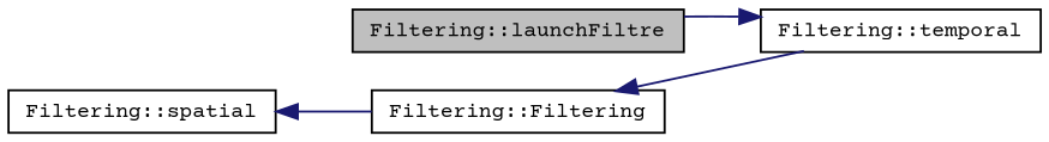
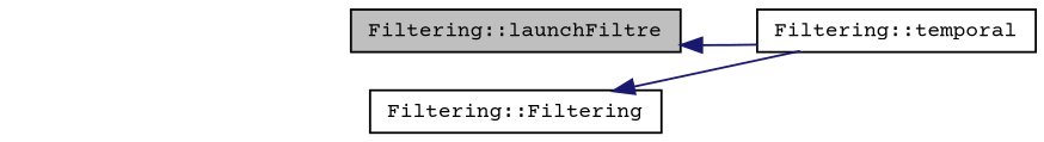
  digraph {
    fontname="Courier Prime"
    rankdir=LR
    node [color=black fontname="Courier Prime" fontsize=10 shape=record]
    edge [color=midnightblue dir=back fontname="Courier Prime" fontsize=10 labelfontname=Helvetica labelfontsize=10 style=solid]
    n1 [fillcolor=grey75 fontcolor=black height=0.2 label="Filtering::launchFiltre" style=filled width=0.4]
    n2 [height=0.2 label="Filtering::temporal" width=0.4]
-   n3 [height=0.2 label="Filtering::spatial" width=0.4]
    n4 [height=0.2 label="Filtering::Filtering" width=0.4]
-   n2 -> n1
-   n3 -> n4
+   n1 -> n2
    n4 -> n2
  }
